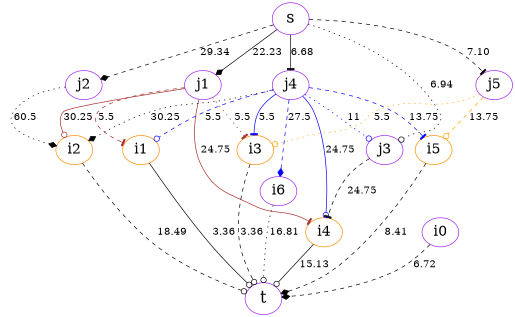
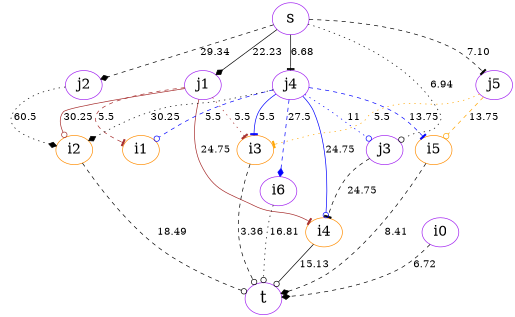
  digraph {
    node [color=purple fontsize=20]
    edge [arrowhead=odot fontsize=15 style=dashed]
    s [fontsize=23]
    j1
    j2
    j3
    j4
    j5
    i1 [color=darkorange]
    i2 [color=darkorange]
    i3 [color=darkorange]
    i4 [color=darkorange]
    i5 [color=darkorange]
    i6
    t [fontsize=23]
    i0
    s -> j1 [arrowhead=diamond label=22.23 style=solid]
    s -> j2 [arrowhead=diamond label=29.34]
    s -> j3 [label=6.94 style=dotted]
    s -> j4 [arrowhead=tee label=6.68 style=solid]
    s -> j5 [arrowhead=tee label=7.10]
    j1 -> i1 [arrowhead=tee color=brown label=5.5]
    j1 -> i2 [color=brown label=30.25 style=solid]
    j1 -> i3 [arrowhead=tee color=brown label=5.5 style=dotted]
    j1 -> i4 [arrowhead=tee color=brown label=24.75 style=solid]
    j2 -> i2 [arrowhead=diamond label=60.5 style=dotted]
    j3 -> i4 [arrowhead=tee label=24.75]
    j4 -> j3 [color=blue label=11 style=dotted]
    j4 -> i1 [color=blue label=5.5]
    j4 -> i2 [arrowhead=diamond color=black label=30.25 style=dotted]
    j4 -> i3 [arrowhead=tee color=blue label=5.5 style=solid]
    j4 -> i4 [color=blue label=24.75 style=solid]
    j4 -> i5 [arrowhead=tee color=blue label=13.75]
    j4 -> i6 [arrowhead=diamond color=blue label=27.5]
-   j5 -> i3 [color=orange label=5.5 style=dotted]
+   j5 -> i3 [arrowhead=tee color=orange label=5.5 style=dotted]
    j5 -> i5 [color=orange label=13.75]
-   i1 -> t [label=3.36 style=solid]
    i2 -> t [label=18.49]
    i3 -> t [label=3.36]
    i4 -> t [label=15.13 style=solid]
    i5 -> t [arrowhead=diamond label=8.41]
    i6 -> t [label=16.81 style=dotted]
    i0 -> t [arrowhead=diamond label=6.72]
  }
